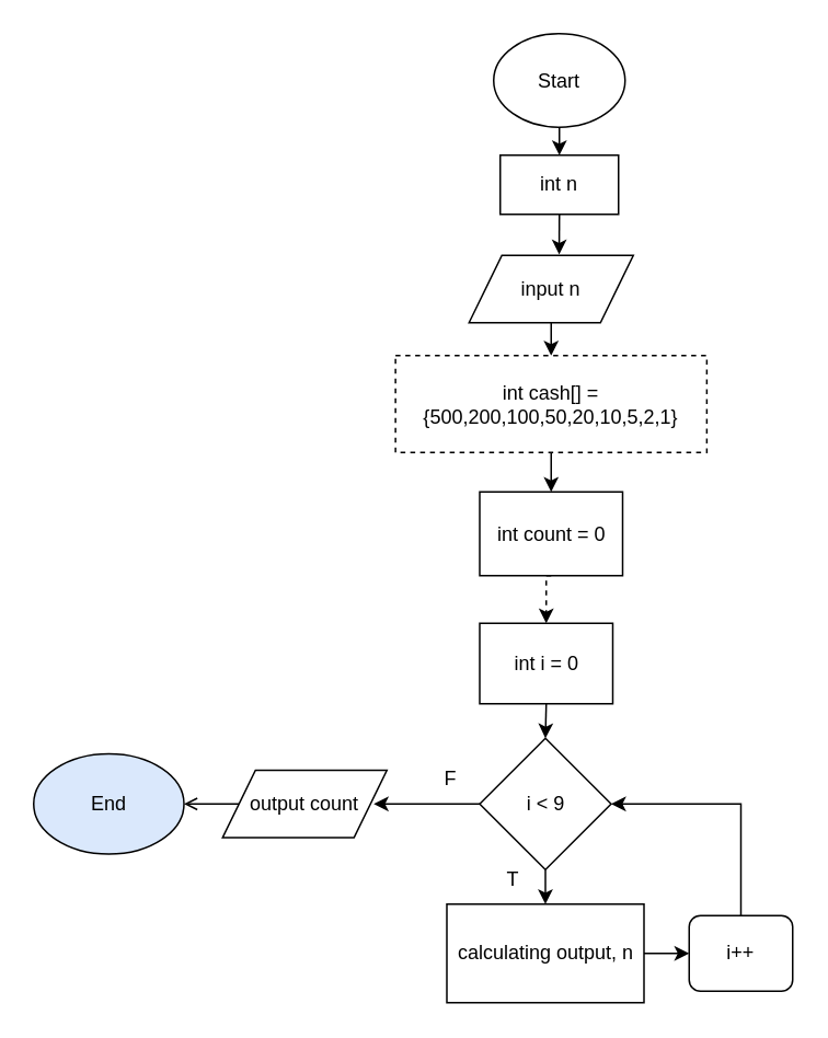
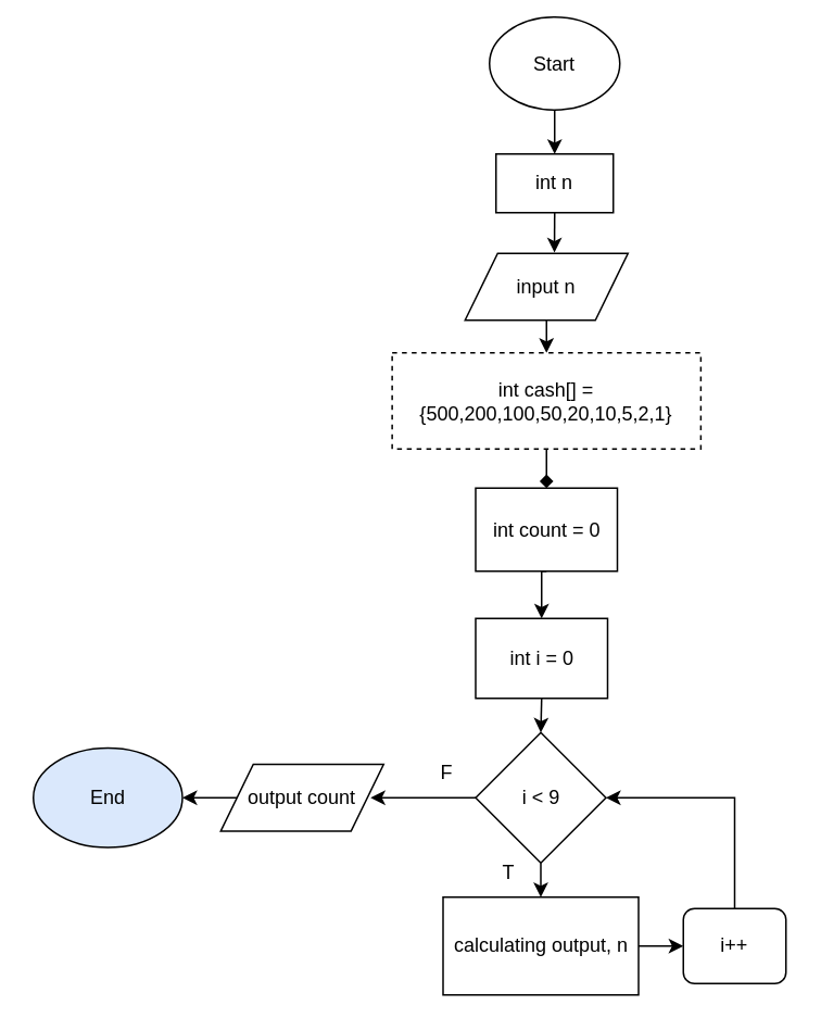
  <mxCell id="0" />
  <mxCell id="1" parent="0" />
  <mxCell id="2" style="edgeStyle=orthogonalEdgeStyle;rounded=0;orthogonalLoop=1;jettySize=auto;html=1;exitX=0.5;exitY=1;exitDx=0;exitDy=0;entryX=0.5;entryY=0;entryDx=0;entryDy=0;" edge="1" parent="1" source="3" target="5"><mxGeometry relative="1" as="geometry" /></mxCell>
- <mxCell id="3" value="Start" style="ellipse;whiteSpace=wrap;html=1;" vertex="1" parent="1"><mxGeometry x="300" y="20" width="80" height="57" as="geometry" /></mxCell>
+ <mxCell id="3" value="Start" style="ellipse;whiteSpace=wrap;html=1;" vertex="1" parent="1"><mxGeometry x="300" y="10" width="80" height="57" as="geometry" /></mxCell>
  <mxCell id="4" style="edgeStyle=orthogonalEdgeStyle;rounded=0;orthogonalLoop=1;jettySize=auto;html=1;exitX=0.5;exitY=1;exitDx=0;exitDy=0;" edge="1" parent="1" source="5"><mxGeometry relative="1" as="geometry"><mxPoint x="339.857" y="154.429" as="targetPoint" /></mxGeometry></mxCell>
  <mxCell id="5" value="int n" style="rounded=0;whiteSpace=wrap;html=1;" vertex="1" parent="1"><mxGeometry x="304" y="94" width="72" height="36" as="geometry" /></mxCell>
  <mxCell id="6" style="edgeStyle=orthogonalEdgeStyle;rounded=0;orthogonalLoop=1;jettySize=auto;html=1;exitX=0.5;exitY=1;exitDx=0;exitDy=0;entryX=0.5;entryY=0;entryDx=0;entryDy=0;" edge="1" parent="1" source="7" target="9"><mxGeometry relative="1" as="geometry" /></mxCell>
  <mxCell id="7" value="input n" style="shape=parallelogram;perimeter=parallelogramPerimeter;whiteSpace=wrap;html=1;fixedSize=1;" vertex="1" parent="1"><mxGeometry x="285" y="155" width="100" height="41" as="geometry" /></mxCell>
- <mxCell id="8" style="edgeStyle=orthogonalEdgeStyle;rounded=0;orthogonalLoop=1;jettySize=auto;html=1;exitX=0.5;exitY=1;exitDx=0;exitDy=0;entryX=0.5;entryY=0;entryDx=0;entryDy=0;" edge="1" parent="1" source="9" target="11"><mxGeometry relative="1" as="geometry" /></mxCell>
+ <mxCell id="8" style="edgeStyle=orthogonalEdgeStyle;rounded=0;orthogonalLoop=1;jettySize=auto;html=1;exitX=0.5;exitY=1;exitDx=0;exitDy=0;entryX=0.5;entryY=0;entryDx=0;entryDy=0;endArrow=diamond;" edge="1" parent="1" source="9" target="11"><mxGeometry relative="1" as="geometry" /></mxCell>
  <mxCell id="9" value="int cash[] = {500,200,100,50,20,10,5,2,1}" style="rounded=0;whiteSpace=wrap;html=1;dashed=1;" vertex="1" parent="1"><mxGeometry x="240.25" y="216" width="189.5" height="59" as="geometry" /></mxCell>
- <mxCell id="10" style="edgeStyle=orthogonalEdgeStyle;rounded=0;orthogonalLoop=1;jettySize=auto;html=1;exitX=0.5;exitY=1;exitDx=0;exitDy=0;entryX=0.5;entryY=0;entryDx=0;entryDy=0;dashed=1;" edge="1" parent="1" source="11" target="13"><mxGeometry relative="1" as="geometry" /></mxCell>
+ <mxCell id="10" style="edgeStyle=orthogonalEdgeStyle;rounded=0;orthogonalLoop=1;jettySize=auto;html=1;exitX=0.5;exitY=1;exitDx=0;exitDy=0;entryX=0.5;entryY=0;entryDx=0;entryDy=0;" edge="1" parent="1" source="11" target="13"><mxGeometry relative="1" as="geometry" /></mxCell>
  <mxCell id="11" value="int count = 0" style="rounded=0;whiteSpace=wrap;html=1;" vertex="1" parent="1"><mxGeometry x="291.5" y="299" width="87" height="51" as="geometry" /></mxCell>
  <mxCell id="12" style="edgeStyle=orthogonalEdgeStyle;rounded=0;orthogonalLoop=1;jettySize=auto;html=1;exitX=0.5;exitY=1;exitDx=0;exitDy=0;entryX=0.5;entryY=0;entryDx=0;entryDy=0;" edge="1" parent="1" source="13" target="16"><mxGeometry relative="1" as="geometry" /></mxCell>
  <mxCell id="13" value="int i = 0" style="rounded=0;whiteSpace=wrap;html=1;" vertex="1" parent="1"><mxGeometry x="291.5" y="379" width="81" height="49" as="geometry" /></mxCell>
  <mxCell id="14" style="edgeStyle=orthogonalEdgeStyle;rounded=0;orthogonalLoop=1;jettySize=auto;html=1;exitX=0.5;exitY=1;exitDx=0;exitDy=0;entryX=0.5;entryY=0;entryDx=0;entryDy=0;" edge="1" parent="1" source="16" target="18"><mxGeometry relative="1" as="geometry" /></mxCell>
  <mxCell id="15" style="edgeStyle=orthogonalEdgeStyle;rounded=0;orthogonalLoop=1;jettySize=auto;html=1;" edge="1" parent="1" source="16"><mxGeometry relative="1" as="geometry"><mxPoint x="227" y="489" as="targetPoint" /></mxGeometry></mxCell>
  <mxCell id="16" value="i &amp;lt; 9" style="rhombus;whiteSpace=wrap;html=1;" vertex="1" parent="1"><mxGeometry x="291.5" y="449" width="80" height="80" as="geometry" /></mxCell>
  <mxCell id="17" style="edgeStyle=orthogonalEdgeStyle;rounded=0;orthogonalLoop=1;jettySize=auto;html=1;exitX=1;exitY=0.5;exitDx=0;exitDy=0;entryX=0;entryY=0.5;entryDx=0;entryDy=0;" edge="1" parent="1" source="18" target="20"><mxGeometry relative="1" as="geometry" /></mxCell>
  <mxCell id="18" value="calculating output, n" style="rounded=0;whiteSpace=wrap;html=1;" vertex="1" parent="1"><mxGeometry x="271.5" y="550" width="120" height="60" as="geometry" /></mxCell>
  <mxCell id="19" style="edgeStyle=orthogonalEdgeStyle;rounded=0;orthogonalLoop=1;jettySize=auto;html=1;exitX=0.5;exitY=0;exitDx=0;exitDy=0;entryX=1;entryY=0.5;entryDx=0;entryDy=0;" edge="1" parent="1" source="20" target="16"><mxGeometry relative="1" as="geometry" /></mxCell>
  <mxCell id="20" value="i++" style="whiteSpace=wrap;html=1;rounded=1;" vertex="1" parent="1"><mxGeometry x="419" y="557" width="63" height="46" as="geometry" /></mxCell>
- <mxCell id="21" style="edgeStyle=orthogonalEdgeStyle;rounded=0;orthogonalLoop=1;jettySize=auto;html=1;exitX=0;exitY=0.5;exitDx=0;exitDy=0;entryX=1;entryY=0.5;entryDx=0;entryDy=0;endArrow=open;" edge="1" parent="1" source="22" target="23"><mxGeometry relative="1" as="geometry" /></mxCell>
+ <mxCell id="21" style="edgeStyle=orthogonalEdgeStyle;rounded=0;orthogonalLoop=1;jettySize=auto;html=1;exitX=0;exitY=0.5;exitDx=0;exitDy=0;entryX=1;entryY=0.5;entryDx=0;entryDy=0;" edge="1" parent="1" source="22" target="23"><mxGeometry relative="1" as="geometry" /></mxCell>
  <mxCell id="22" value="output count" style="shape=parallelogram;perimeter=parallelogramPerimeter;whiteSpace=wrap;html=1;fixedSize=1;" vertex="1" parent="1"><mxGeometry x="135" y="468.5" width="100" height="41" as="geometry" /></mxCell>
  <mxCell id="23" value="End" style="ellipse;whiteSpace=wrap;html=1;fillColor=#dae8fc;" vertex="1" parent="1"><mxGeometry x="20" y="458.5" width="91.5" height="61" as="geometry" /></mxCell>
  <mxCell id="24" value="T" style="text;html=1;align=center;verticalAlign=middle;whiteSpace=wrap;rounded=0;" vertex="1" parent="1"><mxGeometry x="282" y="520" width="60" height="30" as="geometry" /></mxCell>
  <mxCell id="25" value="F" style="text;html=1;align=center;verticalAlign=middle;whiteSpace=wrap;rounded=0;" vertex="1" parent="1"><mxGeometry x="244" y="458.5" width="60" height="30" as="geometry" /></mxCell>
